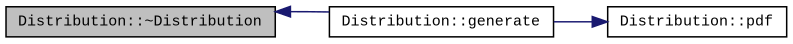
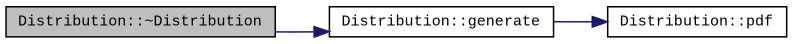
  digraph {
    fontname="Liberation Mono"
    rankdir=LR
    node [color=black fillcolor=white fontname="Liberation Mono" fontsize=10 shape=record style=filled]
    edge [color=midnightblue fontname="Liberation Mono" fontsize=10 labelfontname=Helvetica labelfontsize=10 style=solid]
    n1 [fillcolor=grey75 fontcolor=black height=0.2 label="Distribution::~Distribution" width=0.4]
    n2 [height=0.2 label="Distribution::generate" width=0.4]
    n3 [height=0.2 label="Distribution::pdf" width=0.4]
-   n2 -> n1
+   n1 -> n2
    n2 -> n3
  }
